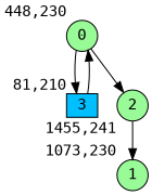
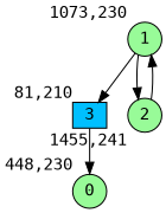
  digraph {
    bgcolor=white
    fontname="DejaVu Sans Mono"
    node [fillcolor=palegreen fixedsize=true fontname="DejaVu Sans Mono" shape=circle style=filled]
    edge [fontname="DejaVu Sans Mono"]
    0 [height=0.3 width=0.4 xlabel="448,230"]
    3 [fillcolor=deepskyblue height=0.3 shape=box width=0.4 xlabel="81,210"]
    1 [height=0.3 width=0.4 xlabel="1073,230"]
    2 [height=0.3 width=0.4 xlabel="1455,241"]
-   0 -> 3
+   1 -> 3
    3 -> 0
-   0 -> 2
+   1 -> 2
    2 -> 1
  }
